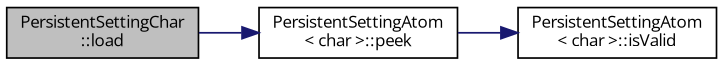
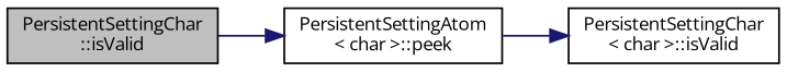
  digraph {
    fontname="Open Sans"
    rankdir=LR
    node [color=black fillcolor=white fontname="Open Sans" fontsize=10 shape=record style=filled]
    edge [color=midnightblue fontname="Open Sans" fontsize=10 labelfontname=Helvetica labelfontsize=10 style=solid]
-   n1 [fillcolor=grey75 fontcolor=black height=0.2 label="PersistentSettingChar\l::load" width=0.4]
+   n1 [fillcolor=grey75 fontcolor=black height=0.2 label="PersistentSettingChar\l::isValid" width=0.4]
    n2 [height=0.2 label="PersistentSettingAtom\l\< char \>::peek" width=0.4]
-   n3 [height=0.2 label="PersistentSettingAtom\l\< char \>::isValid" width=0.4]
+   n3 [height=0.2 label="PersistentSettingChar\l\< char \>::isValid" width=0.4]
    n1 -> n2
    n2 -> n3
  }
